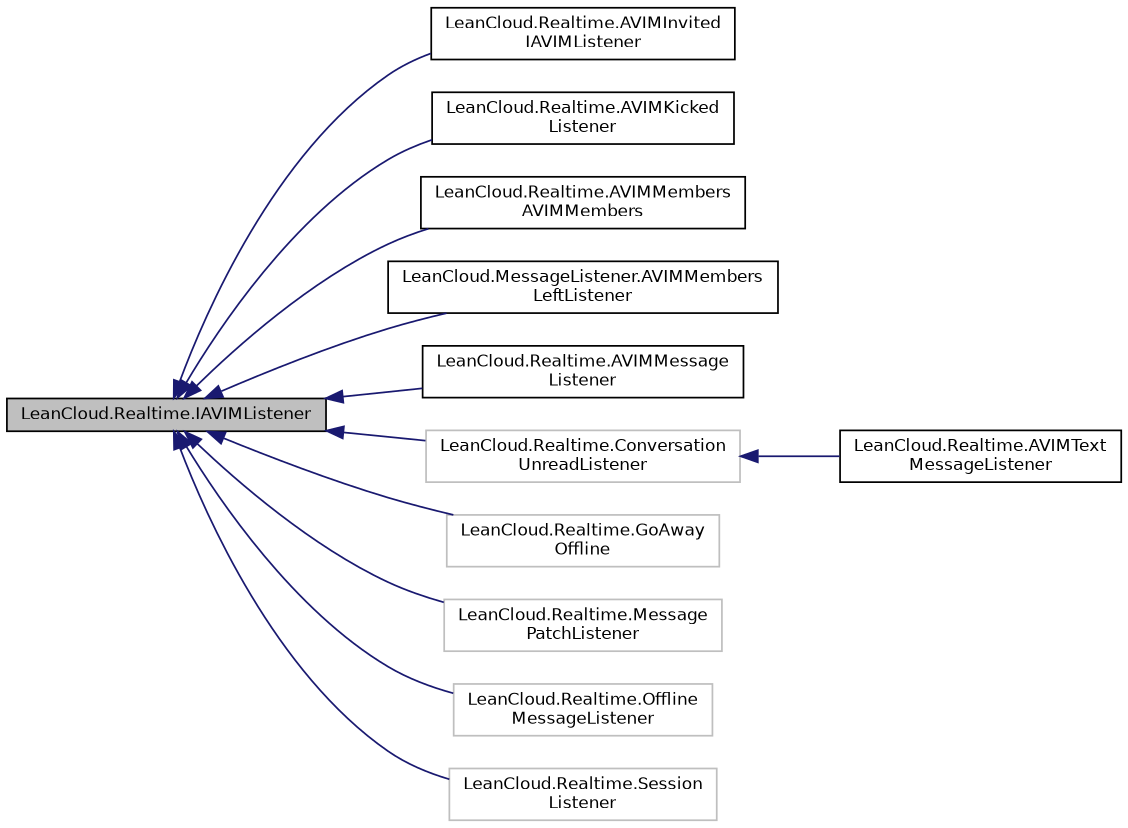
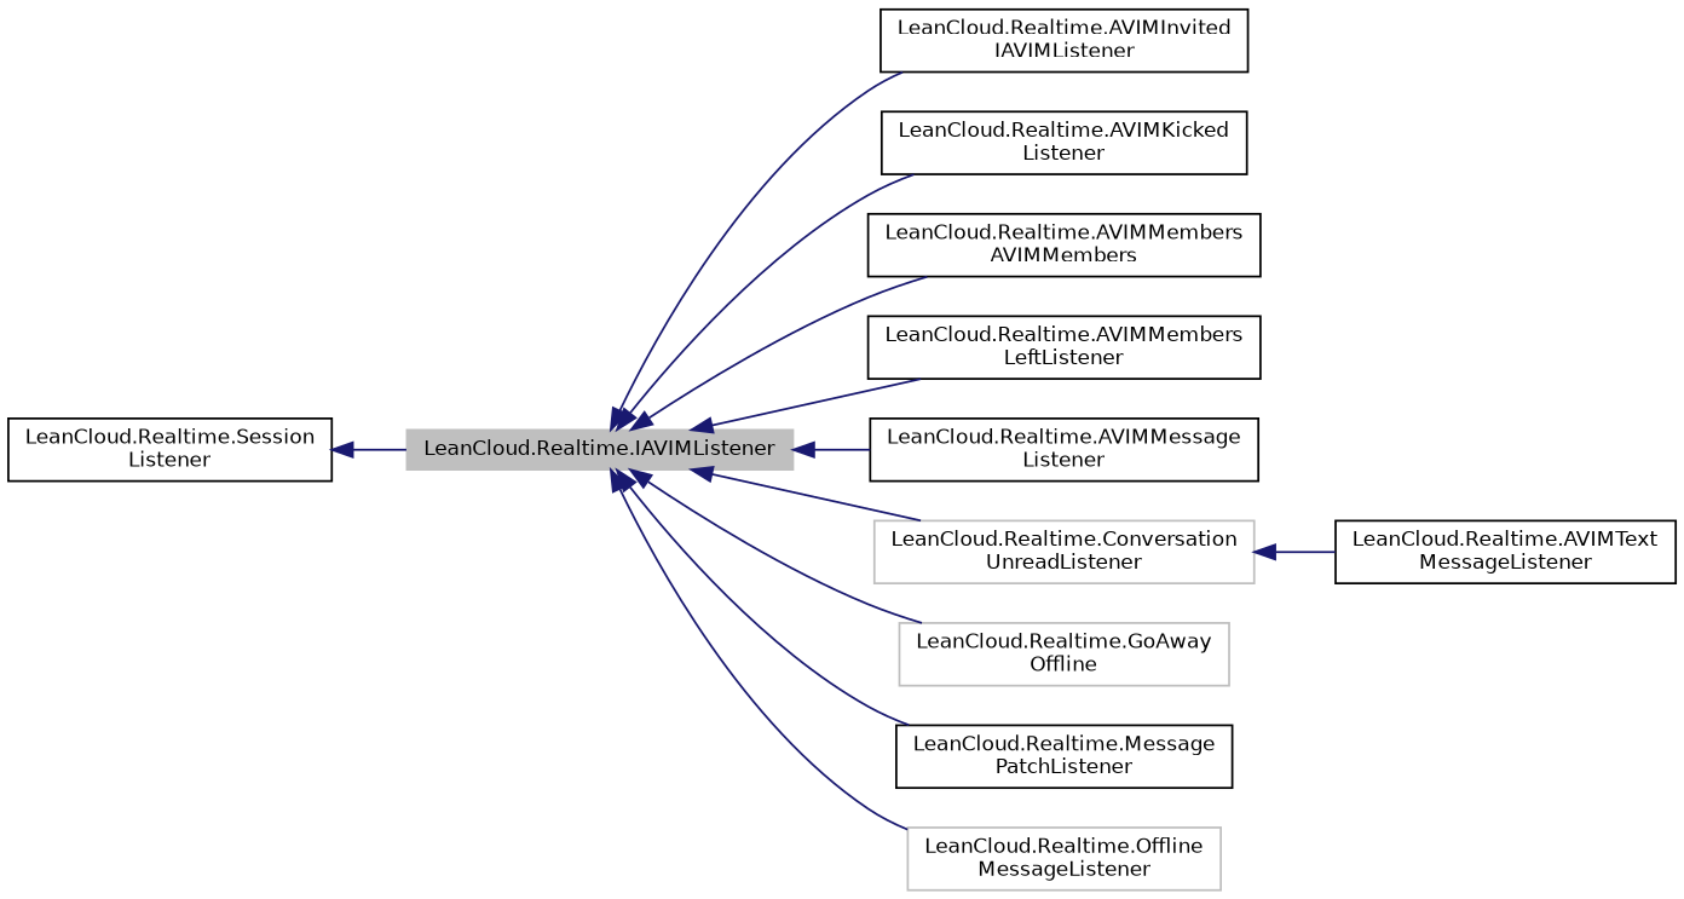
  digraph {
    rankdir=LR
    node [color=black fillcolor=white fontname=Helvetica fontsize=10 shape=record style=filled]
    edge [color=midnightblue dir=back fontname=Helvetica fontsize=10 labelfontname=Helvetica labelfontsize=10 style=solid]
-   n1 [fillcolor=grey75 fontcolor=black height=0.2 label="LeanCloud.Realtime.IAVIMListener" width=0.4]
+   n1 [color=grey75 fillcolor=grey75 fontcolor=black height=0.2 label="LeanCloud.Realtime.IAVIMListener" width=0.4]
    n2 [height=0.2 label="LeanCloud.Realtime.AVIMInvited\lIAVIMListener" width=0.4]
    n3 [height=0.2 label="LeanCloud.Realtime.AVIMKicked\lListener" width=0.4]
    n4 [height=0.2 label="LeanCloud.Realtime.AVIMMembers\lAVIMMembers" width=0.4]
-   n5 [height=0.2 label="LeanCloud.MessageListener.AVIMMembers\lLeftListener" width=0.4]
+   n5 [height=0.2 label="LeanCloud.Realtime.AVIMMembers\lLeftListener" width=0.4]
    n6 [height=0.2 label="LeanCloud.Realtime.AVIMMessage\lListener" width=0.4]
    n7 [color=grey75 height=0.2 label="LeanCloud.Realtime.Conversation\lUnreadListener" width=0.4]
    n8 [color=grey75 height=0.2 label="LeanCloud.Realtime.GoAway\lOffline" width=0.4]
-   n9 [color=grey75 height=0.2 label="LeanCloud.Realtime.Message\lPatchListener" width=0.4]
+   n9 [height=0.2 label="LeanCloud.Realtime.Message\lPatchListener" width=0.4]
    n10 [color=grey75 height=0.2 label="LeanCloud.Realtime.Offline\lMessageListener" width=0.4]
-   n11 [color=grey75 height=0.2 label="LeanCloud.Realtime.Session\lListener" width=0.4]
+   n11 [height=0.2 label="LeanCloud.Realtime.Session\lListener" width=0.4]
    n12 [height=0.2 label="LeanCloud.Realtime.AVIMText\lMessageListener" width=0.4]
    n1 -> n2
    n1 -> n3
    n1 -> n4
    n1 -> n5
    n1 -> n6
    n1 -> n7
    n1 -> n8
    n1 -> n9
    n1 -> n10
-   n1 -> n11
+   n11 -> n1
    n7 -> n12
  }
